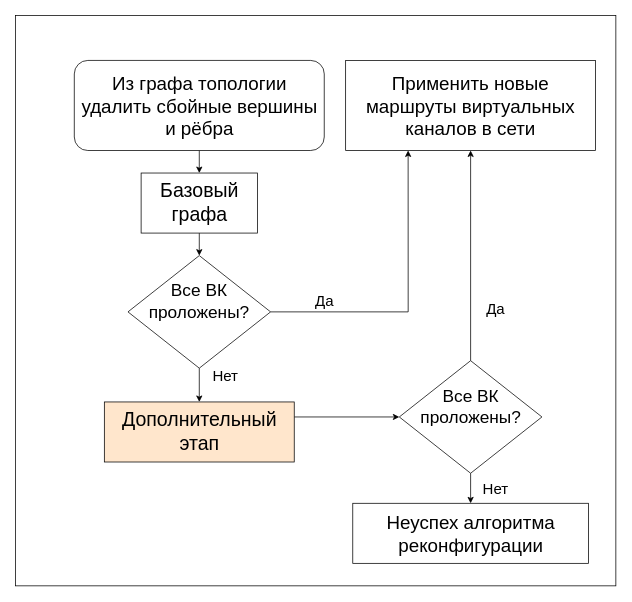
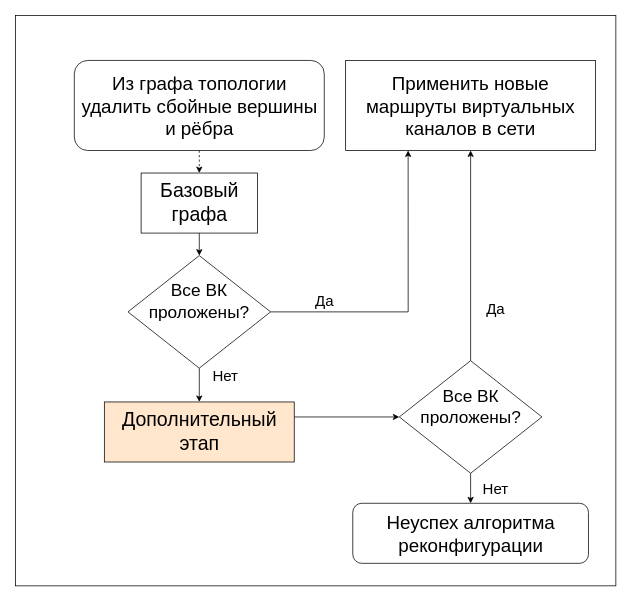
  <mxCell id="0" />
  <mxCell id="1" parent="0" />
  <mxCell id="2" value="" style="rounded=0;whiteSpace=wrap;html=1;fontSize=20;" parent="1" vertex="1"><mxGeometry x="20" y="20" width="800" height="760" as="geometry" /></mxCell>
- <mxCell id="3" style="edgeStyle=orthogonalEdgeStyle;rounded=0;orthogonalLoop=1;jettySize=auto;html=1;exitX=0.5;exitY=1;exitDx=0;exitDy=0;entryX=0.5;entryY=0;entryDx=0;entryDy=0;fontSize=25;" parent="1" source="4" target="7" edge="1"><mxGeometry relative="1" as="geometry" /></mxCell>
+ <mxCell id="3" style="edgeStyle=orthogonalEdgeStyle;rounded=0;orthogonalLoop=1;jettySize=auto;html=1;exitX=0.5;exitY=1;exitDx=0;exitDy=0;entryX=0.5;entryY=0;entryDx=0;entryDy=0;fontSize=25;dashed=1;" parent="1" source="4" target="7" edge="1"><mxGeometry relative="1" as="geometry" /></mxCell>
  <mxCell id="4" value="Из графа топологии удалить сбойные вершины и рёбра" style="whiteSpace=wrap;html=1;fontSize=25;rounded=1;" parent="1" vertex="1"><mxGeometry x="98.5" y="80" width="333" height="120" as="geometry" /></mxCell>
  <mxCell id="5" value="Применить новые маршруты виртуальных каналов в сети" style="rounded=0;whiteSpace=wrap;html=1;fontSize=25;" parent="1" vertex="1"><mxGeometry x="460" y="80" width="333" height="120" as="geometry" /></mxCell>
  <mxCell id="6" style="edgeStyle=orthogonalEdgeStyle;rounded=0;orthogonalLoop=1;jettySize=auto;html=1;exitX=0.5;exitY=1;exitDx=0;exitDy=0;entryX=0.5;entryY=0;entryDx=0;entryDy=0;fontSize=25;" parent="1" source="7" target="11" edge="1"><mxGeometry relative="1" as="geometry" /></mxCell>
  <mxCell id="7" value="&lt;div style=&quot;font-size: 26px;&quot; align=&quot;center&quot;&gt;Базовый графа&lt;br style=&quot;font-size: 26px;&quot;&gt;&lt;/div&gt;" style="rounded=0;whiteSpace=wrap;html=1;fontSize=26;" parent="1" vertex="1"><mxGeometry x="187.5" y="230" width="155" height="80" as="geometry" /></mxCell>
  <mxCell id="8" value="&lt;blockquote style=&quot;font-size: 17px&quot;&gt;&lt;div align=&quot;right&quot;&gt;&lt;br&gt;&lt;/div&gt;&lt;/blockquote&gt;" style="edgeStyle=orthogonalEdgeStyle;rounded=0;orthogonalLoop=1;jettySize=auto;html=1;exitX=0.5;exitY=1;exitDx=0;exitDy=0;entryX=0.5;entryY=0;entryDx=0;entryDy=0;fontSize=25;" parent="1" edge="1"><mxGeometry y="25" relative="1" as="geometry"><mxPoint as="offset" /><mxPoint x="302.5" y="510" as="sourcePoint" /><mxPoint x="302.5" y="550" as="targetPoint" /></mxGeometry></mxCell>
  <mxCell id="9" style="edgeStyle=orthogonalEdgeStyle;rounded=0;orthogonalLoop=1;jettySize=auto;html=1;fontSize=25;" parent="1" source="11" target="13" edge="1"><mxGeometry relative="1" as="geometry" /></mxCell>
  <mxCell id="10" style="edgeStyle=orthogonalEdgeStyle;rounded=0;orthogonalLoop=1;jettySize=auto;html=1;exitX=1;exitY=0.5;exitDx=0;exitDy=0;entryX=0.25;entryY=1;entryDx=0;entryDy=0;fontSize=25;" parent="1" source="11" target="5" edge="1"><mxGeometry relative="1" as="geometry" /></mxCell>
  <mxCell id="11" value="&lt;div style=&quot;font-size: 23px&quot;&gt;Все ВК проложены?&lt;/div&gt;&lt;div style=&quot;font-size: 23px&quot;&gt;&lt;br&gt;&lt;/div&gt;" style="rhombus;whiteSpace=wrap;html=1;fontSize=23;" parent="1" vertex="1"><mxGeometry x="170" y="340" width="190" height="150" as="geometry" /></mxCell>
  <mxCell id="12" style="edgeStyle=orthogonalEdgeStyle;rounded=0;orthogonalLoop=1;jettySize=auto;html=1;exitX=1;exitY=0.25;exitDx=0;exitDy=0;fontSize=20;" parent="1" source="13" target="16" edge="1"><mxGeometry relative="1" as="geometry" /></mxCell>
  <mxCell id="13" value="&lt;div style=&quot;font-size: 26px&quot; align=&quot;center&quot;&gt;Дополнительный этап&lt;br style=&quot;font-size: 26px&quot;&gt;&lt;/div&gt;" style="rounded=0;whiteSpace=wrap;html=1;fontSize=26;fillColor=#ffe6cc;" parent="1" vertex="1"><mxGeometry x="138.5" y="535" width="253" height="80" as="geometry" /></mxCell>
  <mxCell id="14" style="edgeStyle=orthogonalEdgeStyle;rounded=0;orthogonalLoop=1;jettySize=auto;html=1;exitX=0.5;exitY=0;exitDx=0;exitDy=0;entryX=0.5;entryY=1;entryDx=0;entryDy=0;fontSize=20;" parent="1" source="16" target="5" edge="1"><mxGeometry relative="1" as="geometry" /></mxCell>
  <mxCell id="15" style="edgeStyle=orthogonalEdgeStyle;rounded=0;orthogonalLoop=1;jettySize=auto;html=1;exitX=0.5;exitY=1;exitDx=0;exitDy=0;entryX=0.5;entryY=0;entryDx=0;entryDy=0;fontSize=20;" parent="1" source="16" target="17" edge="1"><mxGeometry relative="1" as="geometry" /></mxCell>
  <mxCell id="16" value="&lt;div style=&quot;font-size: 23px&quot;&gt;Все ВК проложены?&lt;/div&gt;&lt;div style=&quot;font-size: 23px&quot;&gt;&lt;br&gt;&lt;/div&gt;" style="rhombus;whiteSpace=wrap;html=1;fontSize=23;" parent="1" vertex="1"><mxGeometry x="531.5" y="480" width="190" height="150" as="geometry" /></mxCell>
- <mxCell id="17" value="Неуспех алгоритма реконфигурации" style="rounded=0;whiteSpace=wrap;html=1;fontSize=25;" parent="1" vertex="1"><mxGeometry x="469.5" y="670" width="314" height="80" as="geometry" /></mxCell>
+ <mxCell id="17" value="Неуспех алгоритма реконфигурации" style="whiteSpace=wrap;html=1;fontSize=25;rounded=1;" parent="1" vertex="1"><mxGeometry x="469.5" y="670" width="314" height="80" as="geometry" /></mxCell>
  <mxCell id="18" value="Да" style="text;html=1;strokeColor=none;fillColor=none;align=center;verticalAlign=middle;whiteSpace=wrap;rounded=0;fontSize=20;" parent="1" vertex="1"><mxGeometry x="412" y="390" width="40" height="20" as="geometry" /></mxCell>
  <mxCell id="19" value="Нет" style="text;html=1;strokeColor=none;fillColor=none;align=center;verticalAlign=middle;whiteSpace=wrap;rounded=0;fontSize=20;" parent="1" vertex="1"><mxGeometry x="280" y="490" width="40" height="20" as="geometry" /></mxCell>
  <mxCell id="20" value="Да" style="text;html=1;strokeColor=none;fillColor=none;align=center;verticalAlign=middle;whiteSpace=wrap;rounded=0;fontSize=20;" parent="1" vertex="1"><mxGeometry x="640" y="400" width="40" height="20" as="geometry" /></mxCell>
  <mxCell id="21" value="Нет" style="text;html=1;strokeColor=none;fillColor=none;align=center;verticalAlign=middle;whiteSpace=wrap;rounded=0;fontSize=20;" parent="1" vertex="1"><mxGeometry x="640" y="640" width="40" height="20" as="geometry" /></mxCell>
